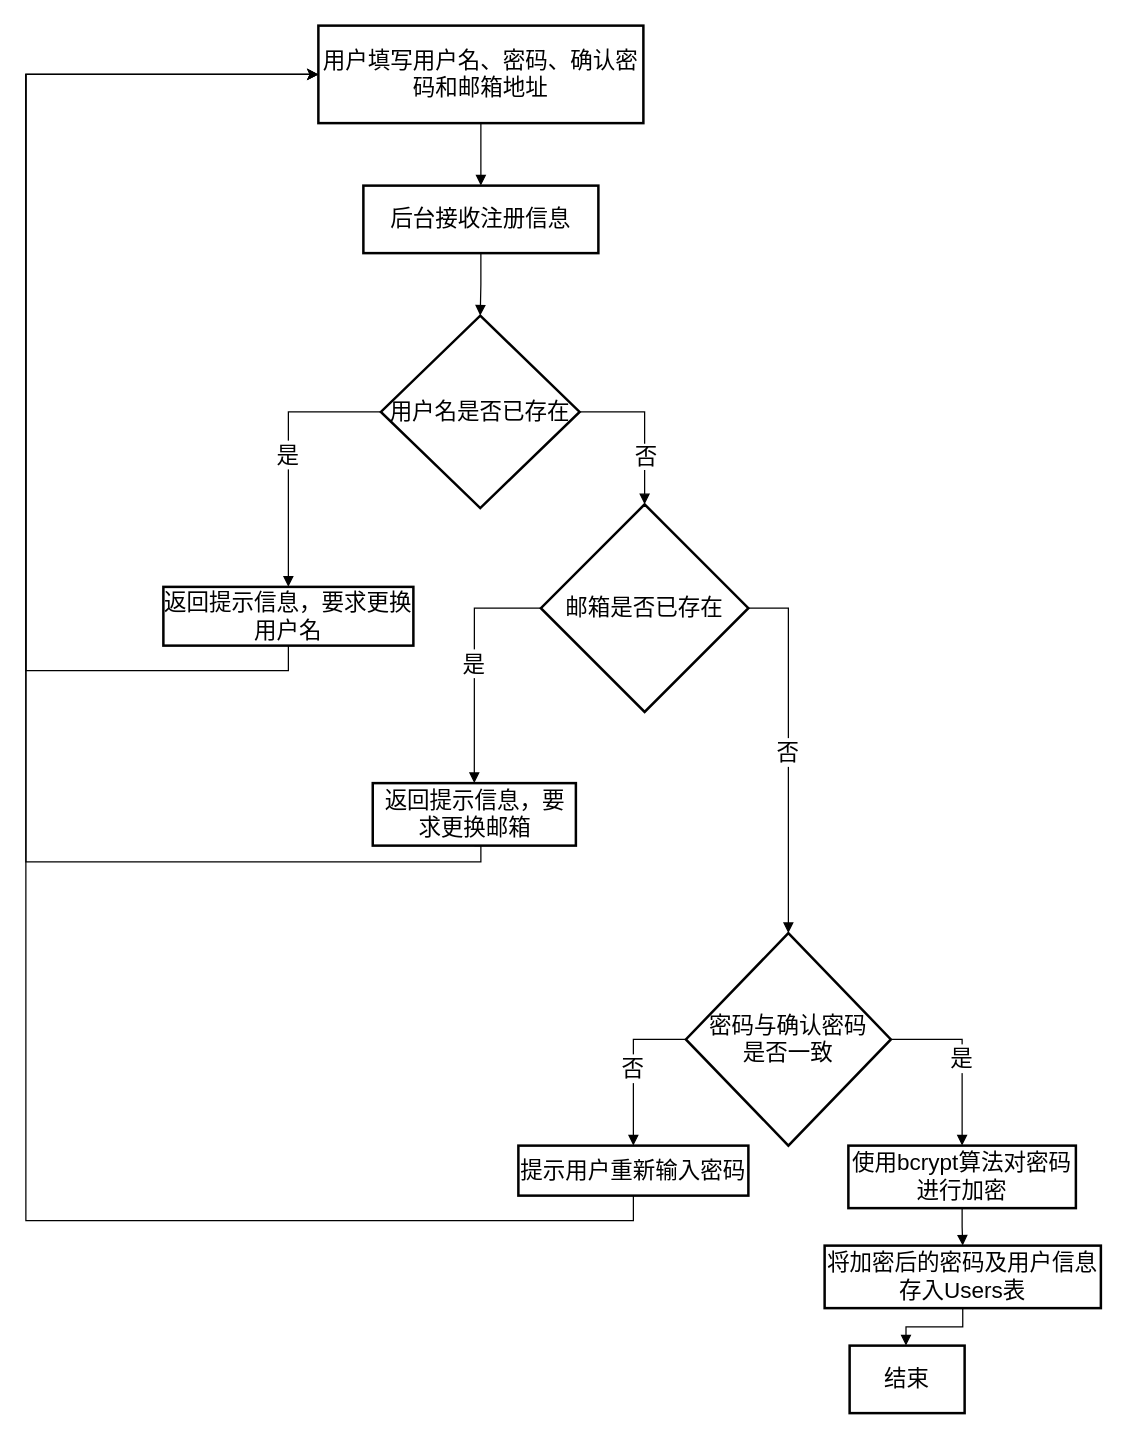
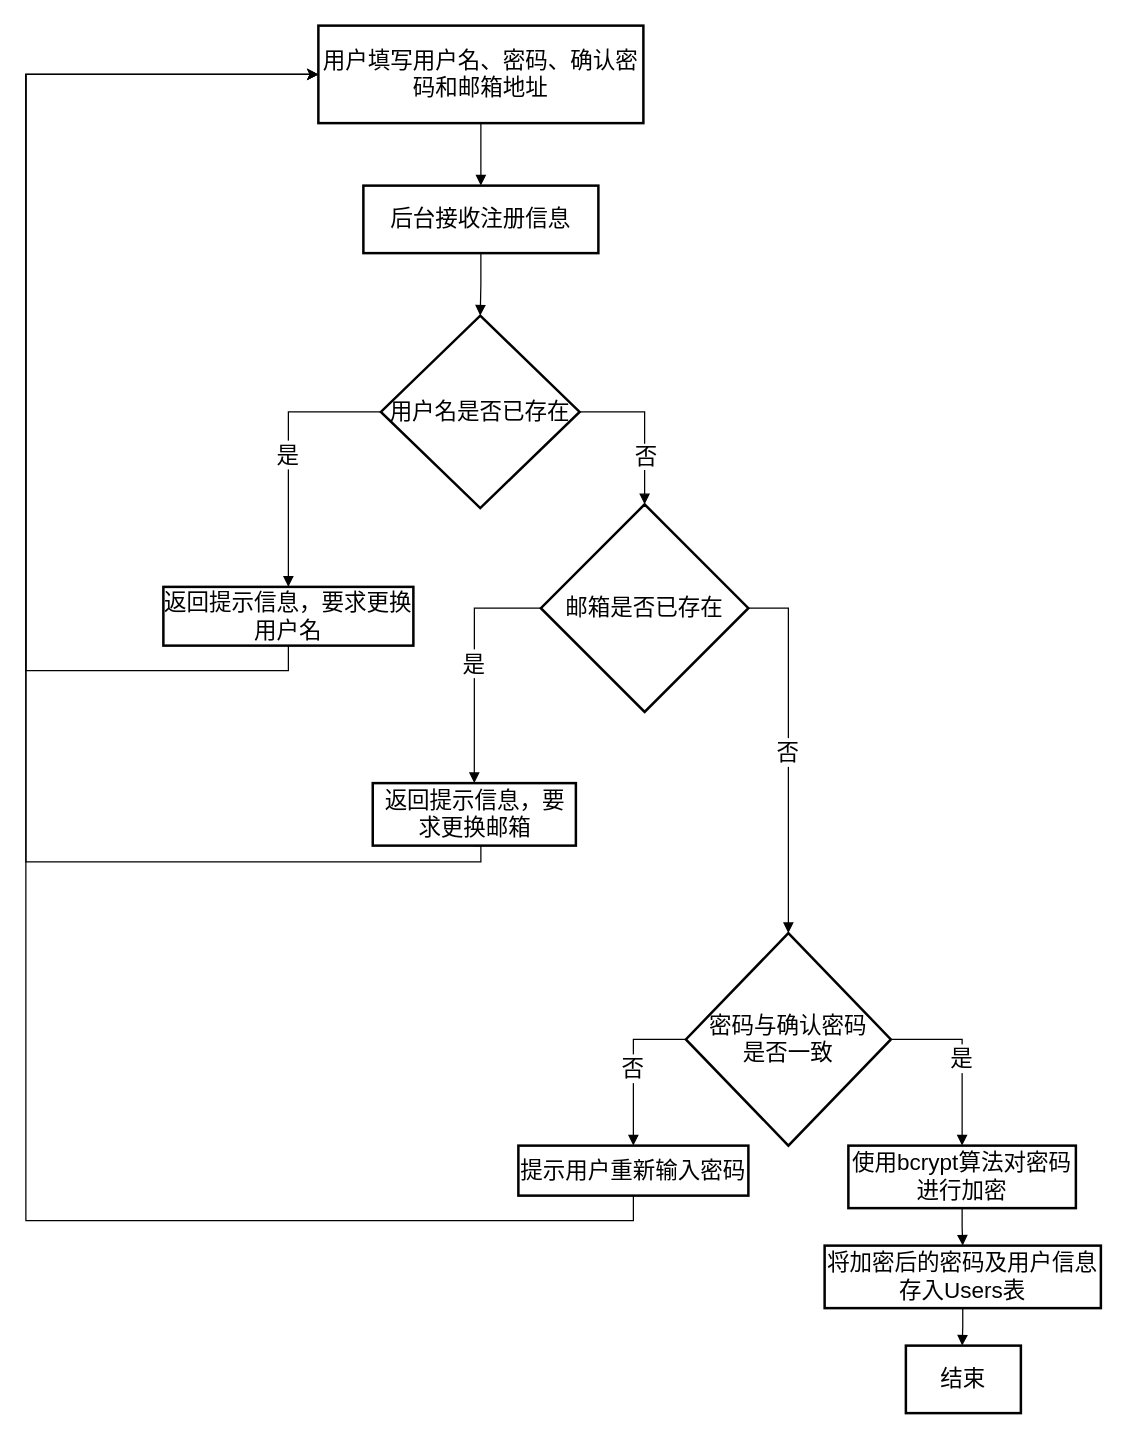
  <mxCell id="0" />
  <mxCell id="1" parent="0" />
  <mxCell id="2" value="用户填写用户名、密码、确认密码和邮箱地址" style="whiteSpace=wrap;strokeWidth=2;fontSize=18;" parent="1" vertex="1"><mxGeometry x="254" y="20" width="260" height="78" as="geometry" /></mxCell>
  <mxCell id="3" value="后台接收注册信息" style="whiteSpace=wrap;strokeWidth=2;fontSize=18;" parent="1" vertex="1"><mxGeometry x="290" y="148" width="188" height="54" as="geometry" /></mxCell>
  <mxCell id="4" value="用户名是否已存在" style="rhombus;strokeWidth=2;whiteSpace=wrap;fontSize=18;" parent="1" vertex="1"><mxGeometry x="304" y="252" width="159" height="154" as="geometry" /></mxCell>
  <mxCell id="5" style="edgeStyle=orthogonalEdgeStyle;rounded=0;orthogonalLoop=1;jettySize=auto;html=1;exitX=0.5;exitY=1;exitDx=0;exitDy=0;entryX=0;entryY=0.5;entryDx=0;entryDy=0;fontSize=18;" parent="1" source="6" target="2" edge="1"><mxGeometry relative="1" as="geometry"><Array as="points"><mxPoint x="230" y="536" /><mxPoint x="20" y="536" /><mxPoint x="20" y="59" /></Array></mxGeometry></mxCell>
  <mxCell id="6" value="返回提示信息，要求更换用户名" style="whiteSpace=wrap;strokeWidth=2;fontSize=18;" parent="1" vertex="1"><mxGeometry x="130" y="469" width="200" height="47" as="geometry" /></mxCell>
  <mxCell id="7" value="邮箱是否已存在" style="rhombus;strokeWidth=2;whiteSpace=wrap;fontSize=18;" parent="1" vertex="1"><mxGeometry x="432" y="403" width="166" height="166" as="geometry" /></mxCell>
  <mxCell id="8" style="edgeStyle=orthogonalEdgeStyle;rounded=0;orthogonalLoop=1;jettySize=auto;html=1;exitX=0.5;exitY=1;exitDx=0;exitDy=0;entryX=0;entryY=0.5;entryDx=0;entryDy=0;fontSize=18;" parent="1" source="9" target="2" edge="1"><mxGeometry relative="1" as="geometry"><mxPoint x="250" y="59" as="targetPoint" /><mxPoint x="383.5" y="669" as="sourcePoint" /><Array as="points"><mxPoint x="384" y="689" /><mxPoint x="20" y="689" /><mxPoint x="20" y="59" /></Array></mxGeometry></mxCell>
  <mxCell id="9" value="返回提示信息，要求更换邮箱" style="whiteSpace=wrap;strokeWidth=2;fontSize=18;" parent="1" vertex="1"><mxGeometry x="297.5" y="626" width="162.5" height="50" as="geometry" /></mxCell>
  <mxCell id="10" value="密码与确认密码&#10;是否一致" style="rhombus;strokeWidth=2;whiteSpace=wrap;fontSize=18;" parent="1" vertex="1"><mxGeometry x="548" y="746" width="164" height="170" as="geometry" /></mxCell>
  <mxCell id="11" style="edgeStyle=orthogonalEdgeStyle;rounded=0;orthogonalLoop=1;jettySize=auto;html=1;exitX=0.5;exitY=1;exitDx=0;exitDy=0;entryX=0;entryY=0.5;entryDx=0;entryDy=0;fontSize=18;" parent="1" source="12" target="2" edge="1"><mxGeometry relative="1" as="geometry"><Array as="points"><mxPoint x="506" y="976" /><mxPoint x="20" y="976" /><mxPoint x="20" y="59" /></Array></mxGeometry></mxCell>
  <mxCell id="12" value="提示用户重新输入密码" style="whiteSpace=wrap;strokeWidth=2;fontSize=18;" parent="1" vertex="1"><mxGeometry x="414" y="916" width="184" height="40" as="geometry" /></mxCell>
  <mxCell id="13" value="使用bcrypt算法对密码进行加密" style="whiteSpace=wrap;strokeWidth=2;fontSize=18;" parent="1" vertex="1"><mxGeometry x="678" y="916" width="182" height="50" as="geometry" /></mxCell>
  <mxCell id="14" value="将加密后的密码及用户信息存入Users表" style="whiteSpace=wrap;strokeWidth=2;fontSize=18;" parent="1" vertex="1"><mxGeometry x="659" y="996" width="221" height="50" as="geometry" /></mxCell>
- <mxCell id="15" value="结束" style="whiteSpace=wrap;strokeWidth=2;fontSize=18;" parent="1" vertex="1"><mxGeometry x="679" y="1076" width="92" height="54" as="geometry" /></mxCell>
+ <mxCell id="15" value="结束" style="whiteSpace=wrap;strokeWidth=2;fontSize=18;" parent="1" vertex="1"><mxGeometry x="724" y="1076" width="92" height="54" as="geometry" /></mxCell>
  <mxCell id="16" value="" style="startArrow=none;endArrow=block;exitX=0.5;exitY=1;entryX=0.5;entryY=0;rounded=0;edgeStyle=orthogonalEdgeStyle;fontSize=18;" parent="1" source="2" target="3" edge="1"><mxGeometry relative="1" as="geometry" /></mxCell>
  <mxCell id="17" value="" style="startArrow=none;endArrow=block;exitX=0.5;exitY=1;entryX=0.5;entryY=0;rounded=0;edgeStyle=orthogonalEdgeStyle;fontSize=18;" parent="1" source="3" target="4" edge="1"><mxGeometry relative="1" as="geometry" /></mxCell>
  <mxCell id="18" value="是" style="startArrow=none;endArrow=block;exitX=0;exitY=0.5;entryX=0.5;entryY=0;rounded=0;edgeStyle=orthogonalEdgeStyle;exitDx=0;exitDy=0;fontSize=18;" parent="1" source="4" target="6" edge="1"><mxGeometry relative="1" as="geometry" /></mxCell>
  <mxCell id="19" value="" style="startArrow=none;endArrow=block;exitX=1;exitY=0.5;entryX=0.5;entryY=0;rounded=0;edgeStyle=orthogonalEdgeStyle;exitDx=0;exitDy=0;fontSize=18;" parent="1" source="4" target="7" edge="1"><mxGeometry relative="1" as="geometry" /></mxCell>
  <mxCell id="20" value="否" style="edgeLabel;html=1;align=center;verticalAlign=middle;resizable=0;points=[];fontSize=18;" parent="19" vertex="1" connectable="0"><mxGeometry x="0.381" relative="1" as="geometry"><mxPoint as="offset" /></mxGeometry></mxCell>
  <mxCell id="21" value="是" style="startArrow=none;endArrow=block;exitX=0;exitY=0.5;entryX=0.5;entryY=0;rounded=0;edgeStyle=orthogonalEdgeStyle;exitDx=0;exitDy=0;fontSize=18;" parent="1" source="7" target="9" edge="1"><mxGeometry relative="1" as="geometry" /></mxCell>
  <mxCell id="22" value="否" style="startArrow=none;endArrow=block;exitX=1;exitY=0.5;entryX=0.5;entryY=0;rounded=0;edgeStyle=orthogonalEdgeStyle;exitDx=0;exitDy=0;fontSize=18;" parent="1" source="7" target="10" edge="1"><mxGeometry relative="1" as="geometry" /></mxCell>
  <mxCell id="23" value="否" style="startArrow=none;endArrow=block;exitX=0;exitY=0.5;entryX=0.5;entryY=0;rounded=0;edgeStyle=orthogonalEdgeStyle;exitDx=0;exitDy=0;fontSize=18;" parent="1" source="10" target="12" edge="1"><mxGeometry relative="1" as="geometry" /></mxCell>
  <mxCell id="24" value="是" style="startArrow=none;endArrow=block;exitX=1;exitY=0.5;entryX=0.5;entryY=0;rounded=0;edgeStyle=orthogonalEdgeStyle;exitDx=0;exitDy=0;fontSize=18;" parent="1" source="10" target="13" edge="1"><mxGeometry relative="1" as="geometry" /></mxCell>
  <mxCell id="25" value="" style="startArrow=none;endArrow=block;exitX=0.5;exitY=1;entryX=0.5;entryY=0;rounded=0;edgeStyle=orthogonalEdgeStyle;fontSize=18;" parent="1" source="13" target="14" edge="1"><mxGeometry relative="1" as="geometry" /></mxCell>
  <mxCell id="26" value="" style="startArrow=none;endArrow=block;exitX=0.5;exitY=1;entryX=0.49;entryY=0;rounded=0;edgeStyle=orthogonalEdgeStyle;fontSize=18;" parent="1" source="14" target="15" edge="1"><mxGeometry relative="1" as="geometry" /></mxCell>
